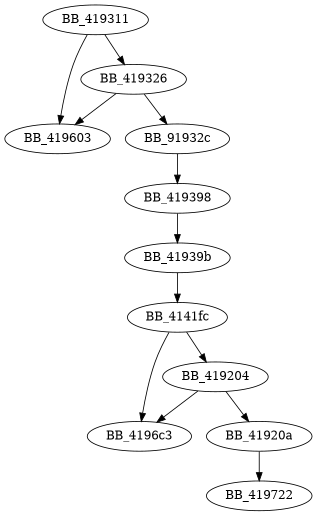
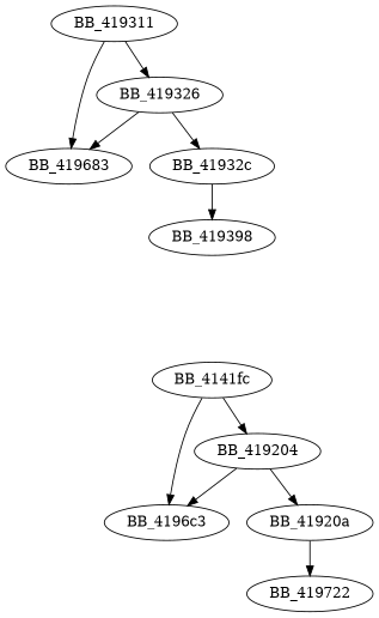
  digraph {
    n1 [label=BB_4141fc]
    BB_419204
    BB_4196c3
    BB_41920a
    BB_419722
    BB_419311
    BB_419326
-   BB_419603
-   BB_41932c [label=BB_91932c]
+   BB_419603 [label=BB_419683]
+   BB_41932c
    BB_419398
-   BB_41939b
    n1 -> BB_419204
    n1 -> BB_4196c3
    BB_419204 -> BB_4196c3
    BB_419204 -> BB_41920a
    BB_41920a -> BB_419722
    BB_419311 -> BB_419326
    BB_419311 -> BB_419603
    BB_419326 -> BB_419603
    BB_419326 -> BB_41932c
    BB_41932c -> BB_419398
-   BB_419398 -> BB_41939b
-   BB_41939b -> n1
  }
